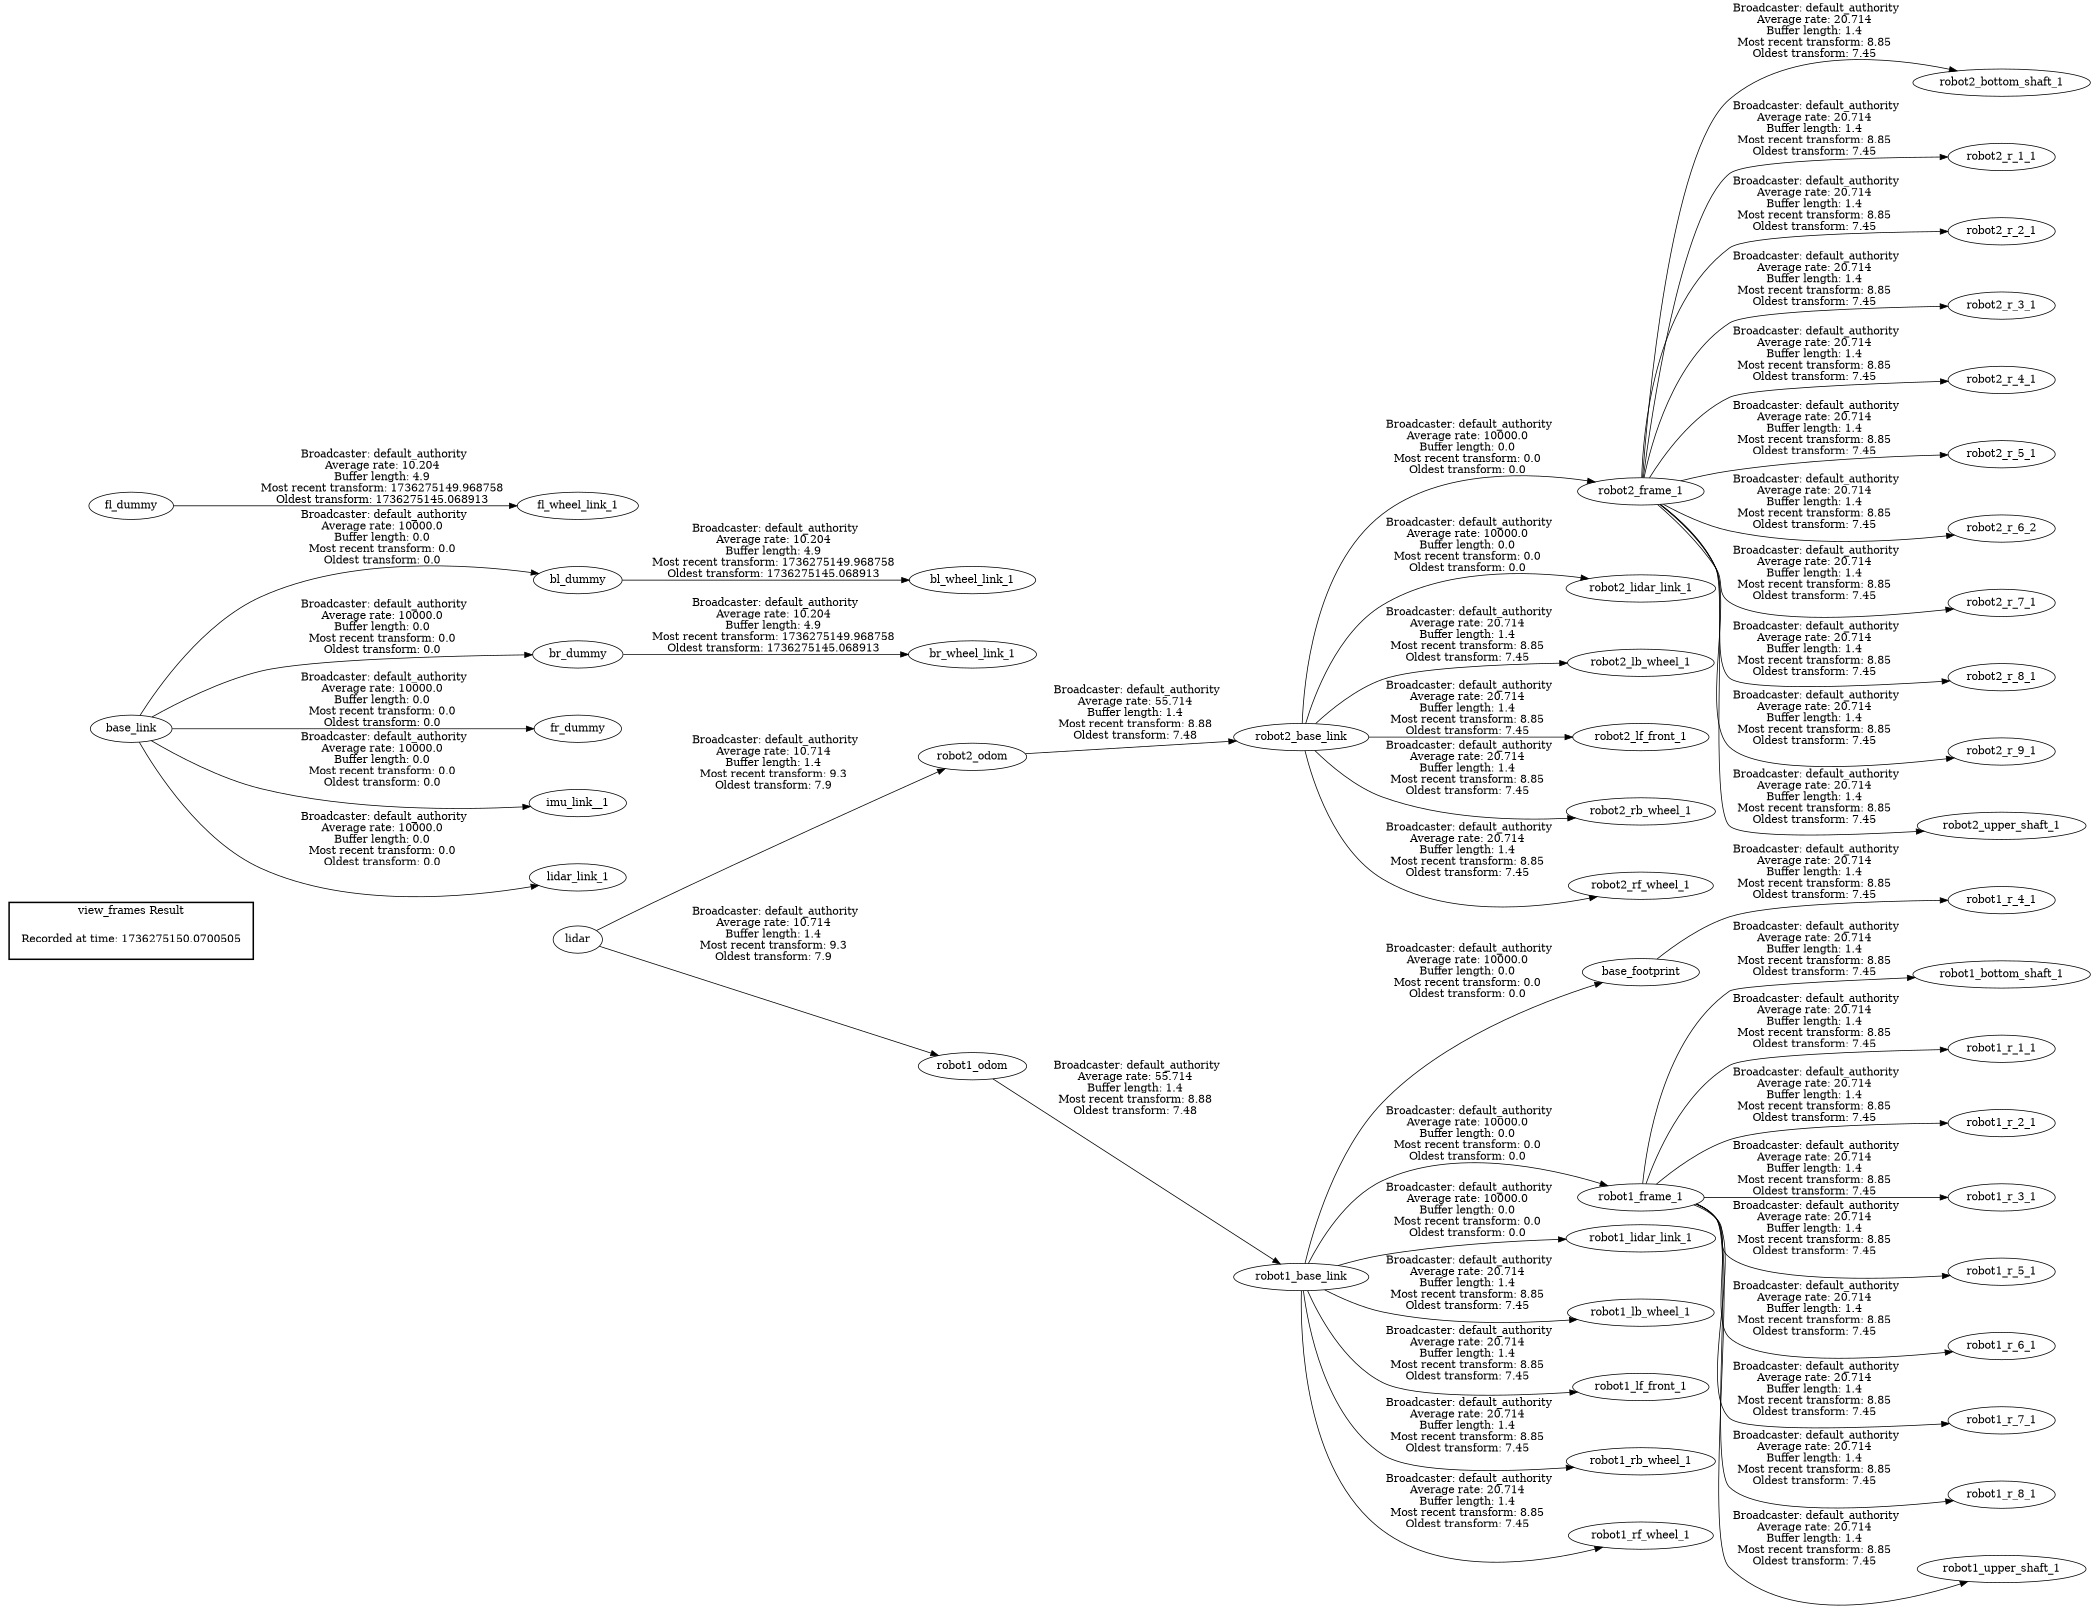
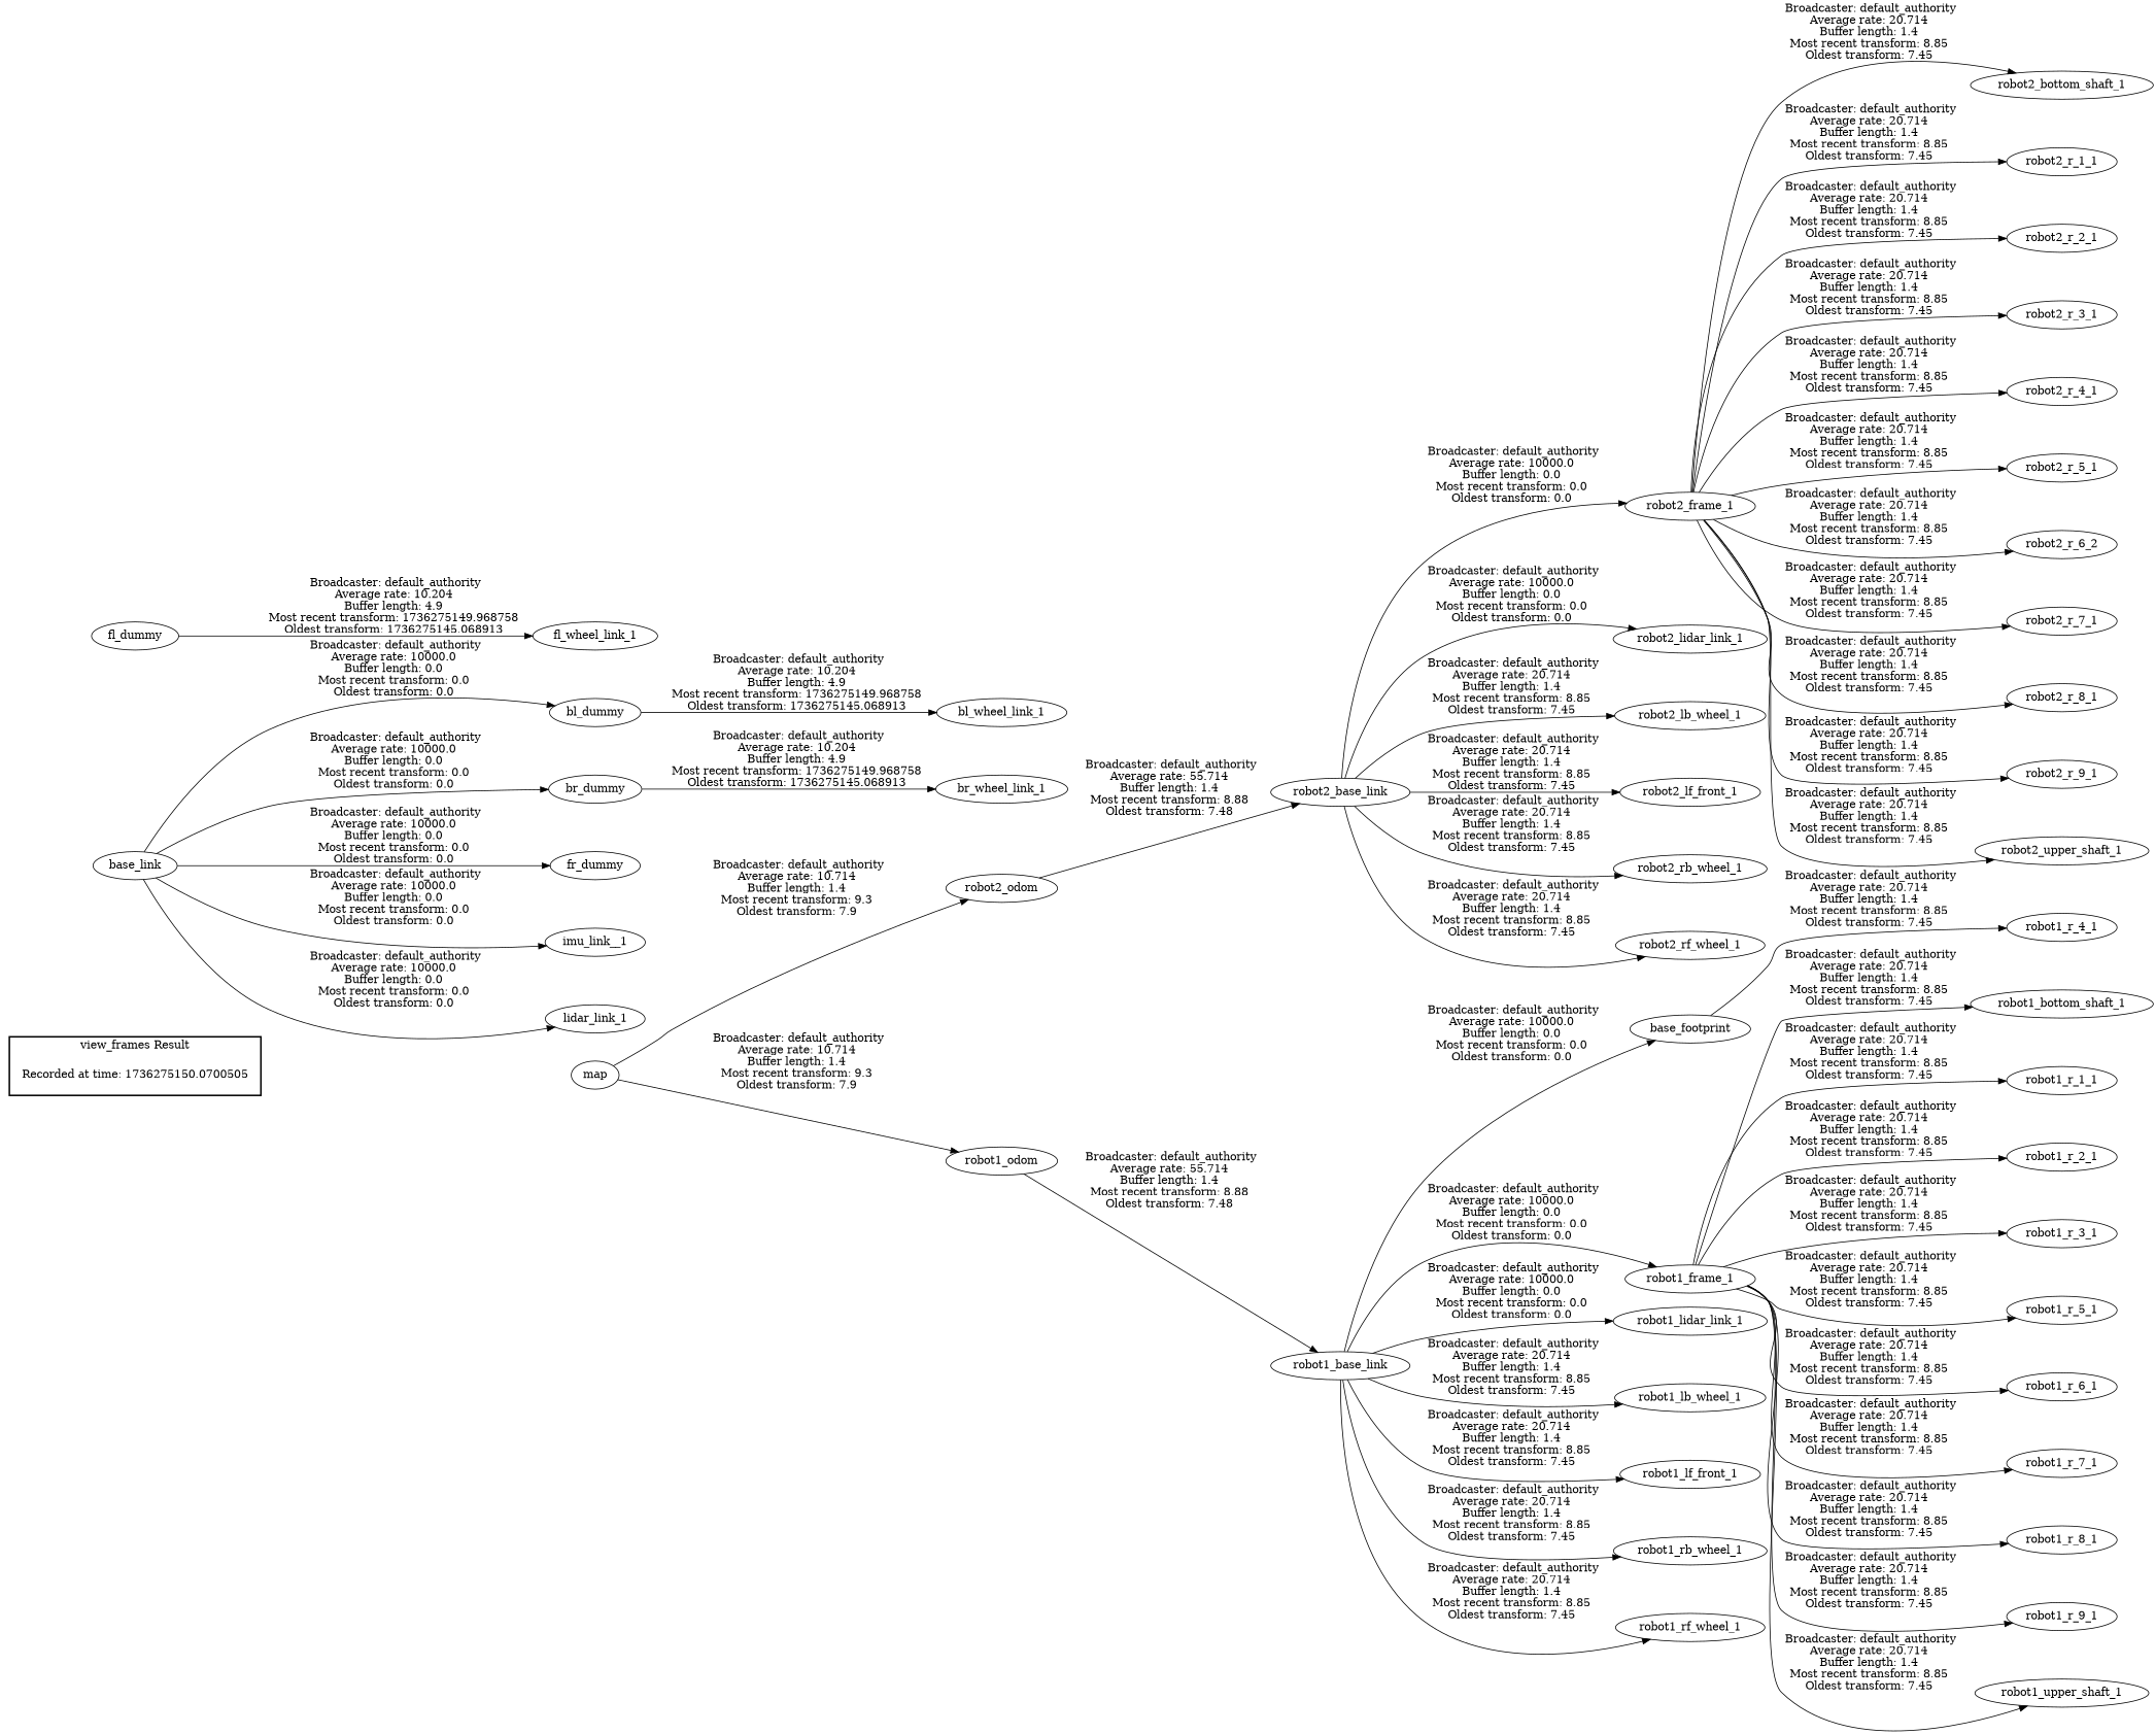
  digraph {
    rankdir=LR
    "Recorded at time: 1736275150.0700505" [shape=plaintext]
-   map [label=lidar]
+   map
    robot2_odom
    robot1_odom
    robot2_base_link
    robot1_base_link
    robot2_frame_1
    robot2_lidar_link_1
    robot2_lb_wheel_1
    robot2_lf_front_1
    robot2_rb_wheel_1
    robot2_rf_wheel_1
    base_link
    bl_dummy
    br_dummy
    fr_dummy
    imu_link__1
    lidar_link_1
    bl_wheel_link_1
    br_wheel_link_1
    fl_dummy
    fl_wheel_link_1
    base_footprint
    robot1_frame_1
    robot1_lidar_link_1
    robot1_lb_wheel_1
    robot1_lf_front_1
    robot1_rb_wheel_1
    robot1_rf_wheel_1
    robot1_r_4_1
    robot1_bottom_shaft_1
    robot1_r_1_1
    robot1_r_2_1
    robot1_r_3_1
    robot1_r_5_1
    robot1_r_6_1
    robot1_r_7_1
    robot1_r_8_1
+   robot1_r_9_1
    robot1_upper_shaft_1
    robot2_bottom_shaft_1
    robot2_r_1_1
    robot2_r_2_1
    robot2_r_3_1
    robot2_r_4_1
    robot2_r_5_1
    n47 [label=robot2_r_6_2]
    robot2_r_7_1
    robot2_r_8_1
    robot2_r_9_1
    robot2_upper_shaft_1
    subgraph cluster_1 {
      color=black
      label="view_frames Result"
      style=bold
      "Recorded at time: 1736275150.0700505"
    }
    "Recorded at time: 1736275150.0700505" -> map [style=invis]
    map -> robot2_odom [label=" Broadcaster: default_authority\nAverage rate: 10.714\nBuffer length: 1.4\nMost recent transform: 9.3\nOldest transform: 7.9\n"]
    map -> robot1_odom [label=" Broadcaster: default_authority\nAverage rate: 10.714\nBuffer length: 1.4\nMost recent transform: 9.3\nOldest transform: 7.9\n"]
    robot2_odom -> robot2_base_link [label=" Broadcaster: default_authority\nAverage rate: 55.714\nBuffer length: 1.4\nMost recent transform: 8.88\nOldest transform: 7.48\n"]
    robot1_odom -> robot1_base_link [label=" Broadcaster: default_authority\nAverage rate: 55.714\nBuffer length: 1.4\nMost recent transform: 8.88\nOldest transform: 7.48\n"]
    robot2_base_link -> robot2_frame_1 [label=" Broadcaster: default_authority\nAverage rate: 10000.0\nBuffer length: 0.0\nMost recent transform: 0.0\nOldest transform: 0.0\n"]
    robot2_base_link -> robot2_lidar_link_1 [label=" Broadcaster: default_authority\nAverage rate: 10000.0\nBuffer length: 0.0\nMost recent transform: 0.0\nOldest transform: 0.0\n"]
    robot2_base_link -> robot2_lb_wheel_1 [label=" Broadcaster: default_authority\nAverage rate: 20.714\nBuffer length: 1.4\nMost recent transform: 8.85\nOldest transform: 7.45\n"]
    robot2_base_link -> robot2_lf_front_1 [label=" Broadcaster: default_authority\nAverage rate: 20.714\nBuffer length: 1.4\nMost recent transform: 8.85\nOldest transform: 7.45\n"]
    robot2_base_link -> robot2_rb_wheel_1 [label=" Broadcaster: default_authority\nAverage rate: 20.714\nBuffer length: 1.4\nMost recent transform: 8.85\nOldest transform: 7.45\n"]
    robot2_base_link -> robot2_rf_wheel_1 [label=" Broadcaster: default_authority\nAverage rate: 20.714\nBuffer length: 1.4\nMost recent transform: 8.85\nOldest transform: 7.45\n"]
    robot1_base_link -> base_footprint [label=" Broadcaster: default_authority\nAverage rate: 10000.0\nBuffer length: 0.0\nMost recent transform: 0.0\nOldest transform: 0.0\n"]
    robot1_base_link -> robot1_frame_1 [label=" Broadcaster: default_authority\nAverage rate: 10000.0\nBuffer length: 0.0\nMost recent transform: 0.0\nOldest transform: 0.0\n"]
    robot1_base_link -> robot1_lidar_link_1 [label=" Broadcaster: default_authority\nAverage rate: 10000.0\nBuffer length: 0.0\nMost recent transform: 0.0\nOldest transform: 0.0\n"]
    robot1_base_link -> robot1_lb_wheel_1 [label=" Broadcaster: default_authority\nAverage rate: 20.714\nBuffer length: 1.4\nMost recent transform: 8.85\nOldest transform: 7.45\n"]
    robot1_base_link -> robot1_lf_front_1 [label=" Broadcaster: default_authority\nAverage rate: 20.714\nBuffer length: 1.4\nMost recent transform: 8.85\nOldest transform: 7.45\n"]
    robot1_base_link -> robot1_rb_wheel_1 [label=" Broadcaster: default_authority\nAverage rate: 20.714\nBuffer length: 1.4\nMost recent transform: 8.85\nOldest transform: 7.45\n"]
    robot1_base_link -> robot1_rf_wheel_1 [label=" Broadcaster: default_authority\nAverage rate: 20.714\nBuffer length: 1.4\nMost recent transform: 8.85\nOldest transform: 7.45\n"]
    robot2_frame_1 -> robot2_bottom_shaft_1 [label=" Broadcaster: default_authority\nAverage rate: 20.714\nBuffer length: 1.4\nMost recent transform: 8.85\nOldest transform: 7.45\n"]
    robot2_frame_1 -> robot2_r_1_1 [label=" Broadcaster: default_authority\nAverage rate: 20.714\nBuffer length: 1.4\nMost recent transform: 8.85\nOldest transform: 7.45\n"]
    robot2_frame_1 -> robot2_r_2_1 [label=" Broadcaster: default_authority\nAverage rate: 20.714\nBuffer length: 1.4\nMost recent transform: 8.85\nOldest transform: 7.45\n"]
    robot2_frame_1 -> robot2_r_3_1 [label=" Broadcaster: default_authority\nAverage rate: 20.714\nBuffer length: 1.4\nMost recent transform: 8.85\nOldest transform: 7.45\n"]
    robot2_frame_1 -> robot2_r_4_1 [label=" Broadcaster: default_authority\nAverage rate: 20.714\nBuffer length: 1.4\nMost recent transform: 8.85\nOldest transform: 7.45\n"]
    robot2_frame_1 -> robot2_r_5_1 [label=" Broadcaster: default_authority\nAverage rate: 20.714\nBuffer length: 1.4\nMost recent transform: 8.85\nOldest transform: 7.45\n"]
    robot2_frame_1 -> n47 [label=" Broadcaster: default_authority\nAverage rate: 20.714\nBuffer length: 1.4\nMost recent transform: 8.85\nOldest transform: 7.45\n"]
    robot2_frame_1 -> robot2_r_7_1 [label=" Broadcaster: default_authority\nAverage rate: 20.714\nBuffer length: 1.4\nMost recent transform: 8.85\nOldest transform: 7.45\n"]
    robot2_frame_1 -> robot2_r_8_1 [label=" Broadcaster: default_authority\nAverage rate: 20.714\nBuffer length: 1.4\nMost recent transform: 8.85\nOldest transform: 7.45\n"]
    robot2_frame_1 -> robot2_r_9_1 [label=" Broadcaster: default_authority\nAverage rate: 20.714\nBuffer length: 1.4\nMost recent transform: 8.85\nOldest transform: 7.45\n"]
    robot2_frame_1 -> robot2_upper_shaft_1 [label=" Broadcaster: default_authority\nAverage rate: 20.714\nBuffer length: 1.4\nMost recent transform: 8.85\nOldest transform: 7.45\n"]
    base_link -> bl_dummy [label=" Broadcaster: default_authority\nAverage rate: 10000.0\nBuffer length: 0.0\nMost recent transform: 0.0\nOldest transform: 0.0\n"]
    base_link -> br_dummy [label=" Broadcaster: default_authority\nAverage rate: 10000.0\nBuffer length: 0.0\nMost recent transform: 0.0\nOldest transform: 0.0\n"]
    base_link -> fr_dummy [label=" Broadcaster: default_authority\nAverage rate: 10000.0\nBuffer length: 0.0\nMost recent transform: 0.0\nOldest transform: 0.0\n"]
    base_link -> imu_link__1 [label=" Broadcaster: default_authority\nAverage rate: 10000.0\nBuffer length: 0.0\nMost recent transform: 0.0\nOldest transform: 0.0\n"]
    base_link -> lidar_link_1 [label=" Broadcaster: default_authority\nAverage rate: 10000.0\nBuffer length: 0.0\nMost recent transform: 0.0\nOldest transform: 0.0\n"]
    bl_dummy -> bl_wheel_link_1 [label=" Broadcaster: default_authority\nAverage rate: 10.204\nBuffer length: 4.9\nMost recent transform: 1736275149.968758\nOldest transform: 1736275145.068913\n"]
    br_dummy -> br_wheel_link_1 [label=" Broadcaster: default_authority\nAverage rate: 10.204\nBuffer length: 4.9\nMost recent transform: 1736275149.968758\nOldest transform: 1736275145.068913\n"]
    fl_dummy -> fl_wheel_link_1 [label=" Broadcaster: default_authority\nAverage rate: 10.204\nBuffer length: 4.9\nMost recent transform: 1736275149.968758\nOldest transform: 1736275145.068913\n"]
    base_footprint -> robot1_r_4_1 [label=" Broadcaster: default_authority\nAverage rate: 20.714\nBuffer length: 1.4\nMost recent transform: 8.85\nOldest transform: 7.45\n"]
    robot1_frame_1 -> robot1_bottom_shaft_1 [label=" Broadcaster: default_authority\nAverage rate: 20.714\nBuffer length: 1.4\nMost recent transform: 8.85\nOldest transform: 7.45\n"]
    robot1_frame_1 -> robot1_r_1_1 [label=" Broadcaster: default_authority\nAverage rate: 20.714\nBuffer length: 1.4\nMost recent transform: 8.85\nOldest transform: 7.45\n"]
    robot1_frame_1 -> robot1_r_2_1 [label=" Broadcaster: default_authority\nAverage rate: 20.714\nBuffer length: 1.4\nMost recent transform: 8.85\nOldest transform: 7.45\n"]
    robot1_frame_1 -> robot1_r_3_1 [label=" Broadcaster: default_authority\nAverage rate: 20.714\nBuffer length: 1.4\nMost recent transform: 8.85\nOldest transform: 7.45\n"]
    robot1_frame_1 -> robot1_r_5_1 [label=" Broadcaster: default_authority\nAverage rate: 20.714\nBuffer length: 1.4\nMost recent transform: 8.85\nOldest transform: 7.45\n"]
    robot1_frame_1 -> robot1_r_6_1 [label=" Broadcaster: default_authority\nAverage rate: 20.714\nBuffer length: 1.4\nMost recent transform: 8.85\nOldest transform: 7.45\n"]
    robot1_frame_1 -> robot1_r_7_1 [label=" Broadcaster: default_authority\nAverage rate: 20.714\nBuffer length: 1.4\nMost recent transform: 8.85\nOldest transform: 7.45\n"]
    robot1_frame_1 -> robot1_r_8_1 [label=" Broadcaster: default_authority\nAverage rate: 20.714\nBuffer length: 1.4\nMost recent transform: 8.85\nOldest transform: 7.45\n"]
+   robot1_frame_1 -> robot1_r_9_1 [label=" Broadcaster: default_authority\nAverage rate: 20.714\nBuffer length: 1.4\nMost recent transform: 8.85\nOldest transform: 7.45\n"]
    robot1_frame_1 -> robot1_upper_shaft_1 [label=" Broadcaster: default_authority\nAverage rate: 20.714\nBuffer length: 1.4\nMost recent transform: 8.85\nOldest transform: 7.45\n"]
  }
